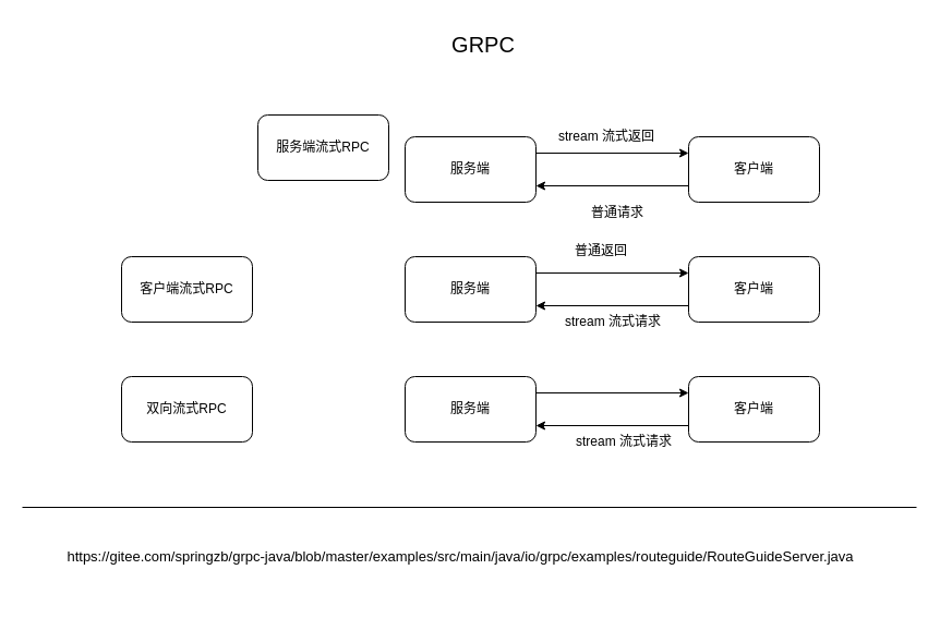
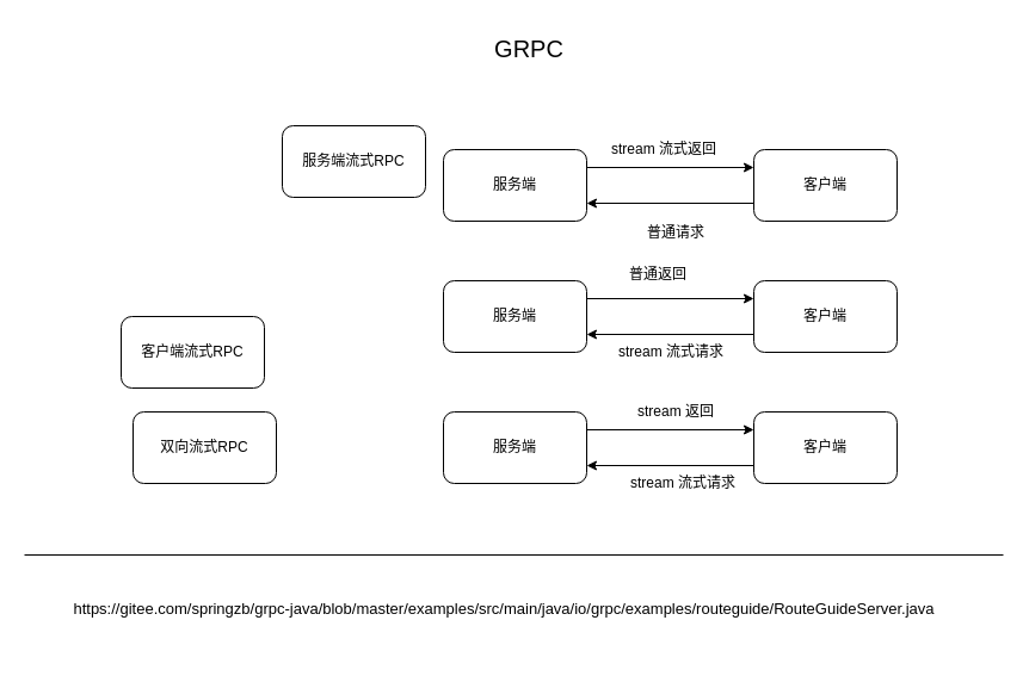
  <mxCell id="0" />
  <mxCell id="1" parent="0" />
  <mxCell id="2" value="服务端流式RPC" style="rounded=1;whiteSpace=wrap;html=1;" vertex="1" parent="1"><mxGeometry x="236" y="105" width="120" height="60" as="geometry" /></mxCell>
  <mxCell id="3" style="edgeStyle=orthogonalEdgeStyle;rounded=0;orthogonalLoop=1;jettySize=auto;html=1;exitX=1;exitY=0.25;exitDx=0;exitDy=0;entryX=0;entryY=0.25;entryDx=0;entryDy=0;" edge="1" parent="1" source="4" target="6"><mxGeometry relative="1" as="geometry" /></mxCell>
  <mxCell id="4" value="服务端" style="rounded=1;whiteSpace=wrap;html=1;" vertex="1" parent="1"><mxGeometry x="371" y="125" width="120" height="60" as="geometry" /></mxCell>
  <mxCell id="5" style="edgeStyle=orthogonalEdgeStyle;rounded=0;orthogonalLoop=1;jettySize=auto;html=1;exitX=0;exitY=0.75;exitDx=0;exitDy=0;entryX=1;entryY=0.75;entryDx=0;entryDy=0;" edge="1" parent="1" source="6" target="4"><mxGeometry relative="1" as="geometry" /></mxCell>
  <mxCell id="6" value="客户端" style="rounded=1;whiteSpace=wrap;html=1;" vertex="1" parent="1"><mxGeometry x="631" y="125" width="120" height="60" as="geometry" /></mxCell>
  <mxCell id="7" value="普通请求" style="text;html=1;strokeColor=none;fillColor=none;align=center;verticalAlign=middle;whiteSpace=wrap;rounded=0;" vertex="1" parent="1"><mxGeometry x="531" y="185" width="70" height="20" as="geometry" /></mxCell>
  <mxCell id="8" value="stream 流式返回" style="text;html=1;strokeColor=none;fillColor=none;align=center;verticalAlign=middle;whiteSpace=wrap;rounded=0;" vertex="1" parent="1"><mxGeometry x="501" y="115" width="110" height="20" as="geometry" /></mxCell>
  <mxCell id="9" value="&lt;p style=&quot;line-height: 120% ; font-size: 20px&quot;&gt;GRPC&lt;/p&gt;" style="text;html=1;strokeColor=none;fillColor=none;align=center;verticalAlign=middle;whiteSpace=wrap;rounded=0;" vertex="1" parent="1"><mxGeometry x="375" y="20" width="136" height="40" as="geometry" /></mxCell>
- <mxCell id="10" value="客户端流式RPC" style="rounded=1;whiteSpace=wrap;html=1;" vertex="1" parent="1"><mxGeometry x="111" y="235" width="120" height="60" as="geometry" /></mxCell>
+ <mxCell id="10" value="客户端流式RPC" style="rounded=1;whiteSpace=wrap;html=1;" vertex="1" parent="1"><mxGeometry x="101" y="265" width="120" height="60" as="geometry" /></mxCell>
  <mxCell id="11" style="edgeStyle=orthogonalEdgeStyle;rounded=0;orthogonalLoop=1;jettySize=auto;html=1;exitX=1;exitY=0.25;exitDx=0;exitDy=0;entryX=0;entryY=0.25;entryDx=0;entryDy=0;" edge="1" parent="1" source="12" target="14"><mxGeometry relative="1" as="geometry" /></mxCell>
  <mxCell id="12" value="服务端" style="rounded=1;whiteSpace=wrap;html=1;" vertex="1" parent="1"><mxGeometry x="371" y="235" width="120" height="60" as="geometry" /></mxCell>
  <mxCell id="13" style="edgeStyle=orthogonalEdgeStyle;rounded=0;orthogonalLoop=1;jettySize=auto;html=1;exitX=0;exitY=0.75;exitDx=0;exitDy=0;entryX=1;entryY=0.75;entryDx=0;entryDy=0;" edge="1" parent="1" source="14" target="12"><mxGeometry relative="1" as="geometry" /></mxCell>
  <mxCell id="14" value="客户端" style="rounded=1;whiteSpace=wrap;html=1;" vertex="1" parent="1"><mxGeometry x="631" y="235" width="120" height="60" as="geometry" /></mxCell>
  <mxCell id="15" value="普通返回" style="text;html=1;strokeColor=none;fillColor=none;align=center;verticalAlign=middle;whiteSpace=wrap;rounded=0;" vertex="1" parent="1"><mxGeometry x="516" y="220" width="70" height="20" as="geometry" /></mxCell>
  <mxCell id="16" value="stream 流式请求" style="text;html=1;strokeColor=none;fillColor=none;align=center;verticalAlign=middle;whiteSpace=wrap;rounded=0;" vertex="1" parent="1"><mxGeometry x="507" y="285" width="110" height="20" as="geometry" /></mxCell>
  <mxCell id="17" value="双向流式RPC" style="rounded=1;whiteSpace=wrap;html=1;" vertex="1" parent="1"><mxGeometry x="111" y="345" width="120" height="60" as="geometry" /></mxCell>
  <mxCell id="18" style="edgeStyle=orthogonalEdgeStyle;rounded=0;orthogonalLoop=1;jettySize=auto;html=1;exitX=1;exitY=0.25;exitDx=0;exitDy=0;entryX=0;entryY=0.25;entryDx=0;entryDy=0;" edge="1" parent="1" source="19" target="21"><mxGeometry relative="1" as="geometry" /></mxCell>
  <mxCell id="19" value="服务端" style="rounded=1;whiteSpace=wrap;html=1;" vertex="1" parent="1"><mxGeometry x="371" y="345" width="120" height="60" as="geometry" /></mxCell>
  <mxCell id="20" style="edgeStyle=orthogonalEdgeStyle;rounded=0;orthogonalLoop=1;jettySize=auto;html=1;exitX=0;exitY=0.75;exitDx=0;exitDy=0;entryX=1;entryY=0.75;entryDx=0;entryDy=0;" edge="1" parent="1" source="21" target="19"><mxGeometry relative="1" as="geometry" /></mxCell>
  <mxCell id="21" value="客户端" style="rounded=1;whiteSpace=wrap;html=1;" vertex="1" parent="1"><mxGeometry x="631" y="345" width="120" height="60" as="geometry" /></mxCell>
+ <mxCell id="22" value="stream 返回" style="text;html=1;strokeColor=none;fillColor=none;align=center;verticalAlign=middle;whiteSpace=wrap;rounded=0;" vertex="1" parent="1"><mxGeometry x="531" y="335" width="70" height="20" as="geometry" /></mxCell>
  <mxCell id="23" value="stream 流式请求" style="text;html=1;strokeColor=none;fillColor=none;align=center;verticalAlign=middle;whiteSpace=wrap;rounded=0;" vertex="1" parent="1"><mxGeometry x="517" y="395" width="110" height="20" as="geometry" /></mxCell>
  <mxCell id="24" value="" style="endArrow=none;html=1;" edge="1" parent="1"><mxGeometry width="50" height="50" relative="1" as="geometry"><mxPoint x="20" y="465" as="sourcePoint" /><mxPoint x="840" y="465" as="targetPoint" /></mxGeometry></mxCell>
  <mxCell id="25" value="&lt;font style=&quot;font-size: 13px&quot;&gt;https://gitee.com/springzb/grpc-java/blob/master/examples/src/main/java/io/grpc/examples/routeguide/RouteGuideServer.java&lt;/font&gt;" style="text;html=1;strokeColor=none;fillColor=none;align=center;verticalAlign=middle;whiteSpace=wrap;rounded=0;" vertex="1" parent="1"><mxGeometry x="27" y="475" width="790" height="70" as="geometry" /></mxCell>
